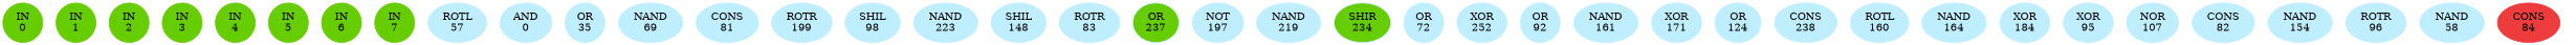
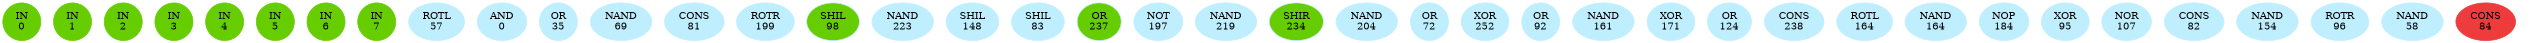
  graph {
    ordering=out
    rankdir=BT
    ranksep=0.75
    splines=polyline
    node [color=lightblue1 style=filled]
    edge [style=invis]
    n1 [color=chartreuse3 label="IN\n0"]
    n2 [color=chartreuse3 label="IN\n1"]
    n3 [color=chartreuse3 label="IN\n2"]
    n4 [color=chartreuse3 label="IN\n3"]
    n5 [color=chartreuse3 label="IN\n4"]
    n6 [color=chartreuse3 label="IN\n5"]
    n7 [color=chartreuse3 label="IN\n6"]
    n8 [color=chartreuse3 label="IN\n7"]
    n9 [label="ROTL\n57"]
    n10 [label="AND\n0"]
    n11 [label="OR\n35"]
    n12 [label="NAND\n69"]
    n13 [label="CONS\n81"]
    n14 [label="ROTR\n199"]
-   n15 [label="SHIL\n98"]
+   n15 [label="SHIL\n98" fillcolor=chartreuse3]
    n16 [label="NAND\n223"]
    n17 [label="SHIL\n148"]
-   n18 [label="ROTR\n83"]
+   n18 [label="SHIL\n83"]
    n19 [fillcolor=chartreuse3 label="OR\n237"]
    n20 [label="NOT\n197"]
    n21 [label="NAND\n219"]
    n22 [fillcolor=chartreuse3 label="SHIR\n234"]
+   n23 [label="NAND\n204"]
    n24 [label="OR\n72"]
    n25 [label="XOR\n252"]
    n26 [label="OR\n92"]
    n27 [label="NAND\n161"]
    n28 [label="XOR\n171"]
    n29 [label="OR\n124"]
    n30 [label="CONS\n238"]
-   n31 [label="ROTL\n160"]
+   n31 [label="ROTL\n164"]
    n32 [label="NAND\n164"]
-   n33 [label="XOR\n184"]
+   n33 [label="NOP\n184"]
    n34 [label="XOR\n95"]
    n35 [label="NOR\n107"]
    n36 [label="CONS\n82"]
    n37 [label="NAND\n154"]
    n38 [label="ROTR\n96"]
    n39 [label="NAND\n58"]
    n40 [color=brown2 label="CONS\n84"]
    subgraph sub_1 {
      rank=same
      n1
      n2
      n3
      n4
      n5
      n6
      n7
      n8
    }
    subgraph sub_2 {
      rank=same
      n9
      n10
      n11
      n12
      n13
      n14
      n15
      n16
    }
    subgraph sub_3 {
      rank=same
      n17
      n18
      n19
      n20
      n21
      n22
+     n23
      n24
    }
    subgraph sub_4 {
      rank=same
      n25
      n26
      n27
      n28
      n29
      n30
      n31
      n32
    }
    subgraph sub_5 {
      rank=same
      n33
      n34
      n35
      n36
      n37
      n38
      n39
    }
    subgraph sub_6 {
      rank=same
      n40
    }
    n1 -- n2
    n2 -- n3
    n3 -- n4
    n4 -- n5
    n5 -- n6
    n6 -- n7
    n7 -- n8
    n9 -- n10
    n10 -- n11
    n11 -- n12
    n12 -- n13
    n13 -- n14
    n14 -- n15
    n15 -- n16
    n17 -- n18
    n18 -- n19
    n19 -- n20
    n20 -- n21
    n21 -- n22
+   n22 -- n23
+   n23 -- n24
    n25 -- n26
    n26 -- n27
    n27 -- n28
    n28 -- n29
    n29 -- n30
    n30 -- n31
    n31 -- n32
    n33 -- n34
    n34 -- n35
    n35 -- n36
    n36 -- n37
    n38 -- n39
    n40 -- n40
  }
